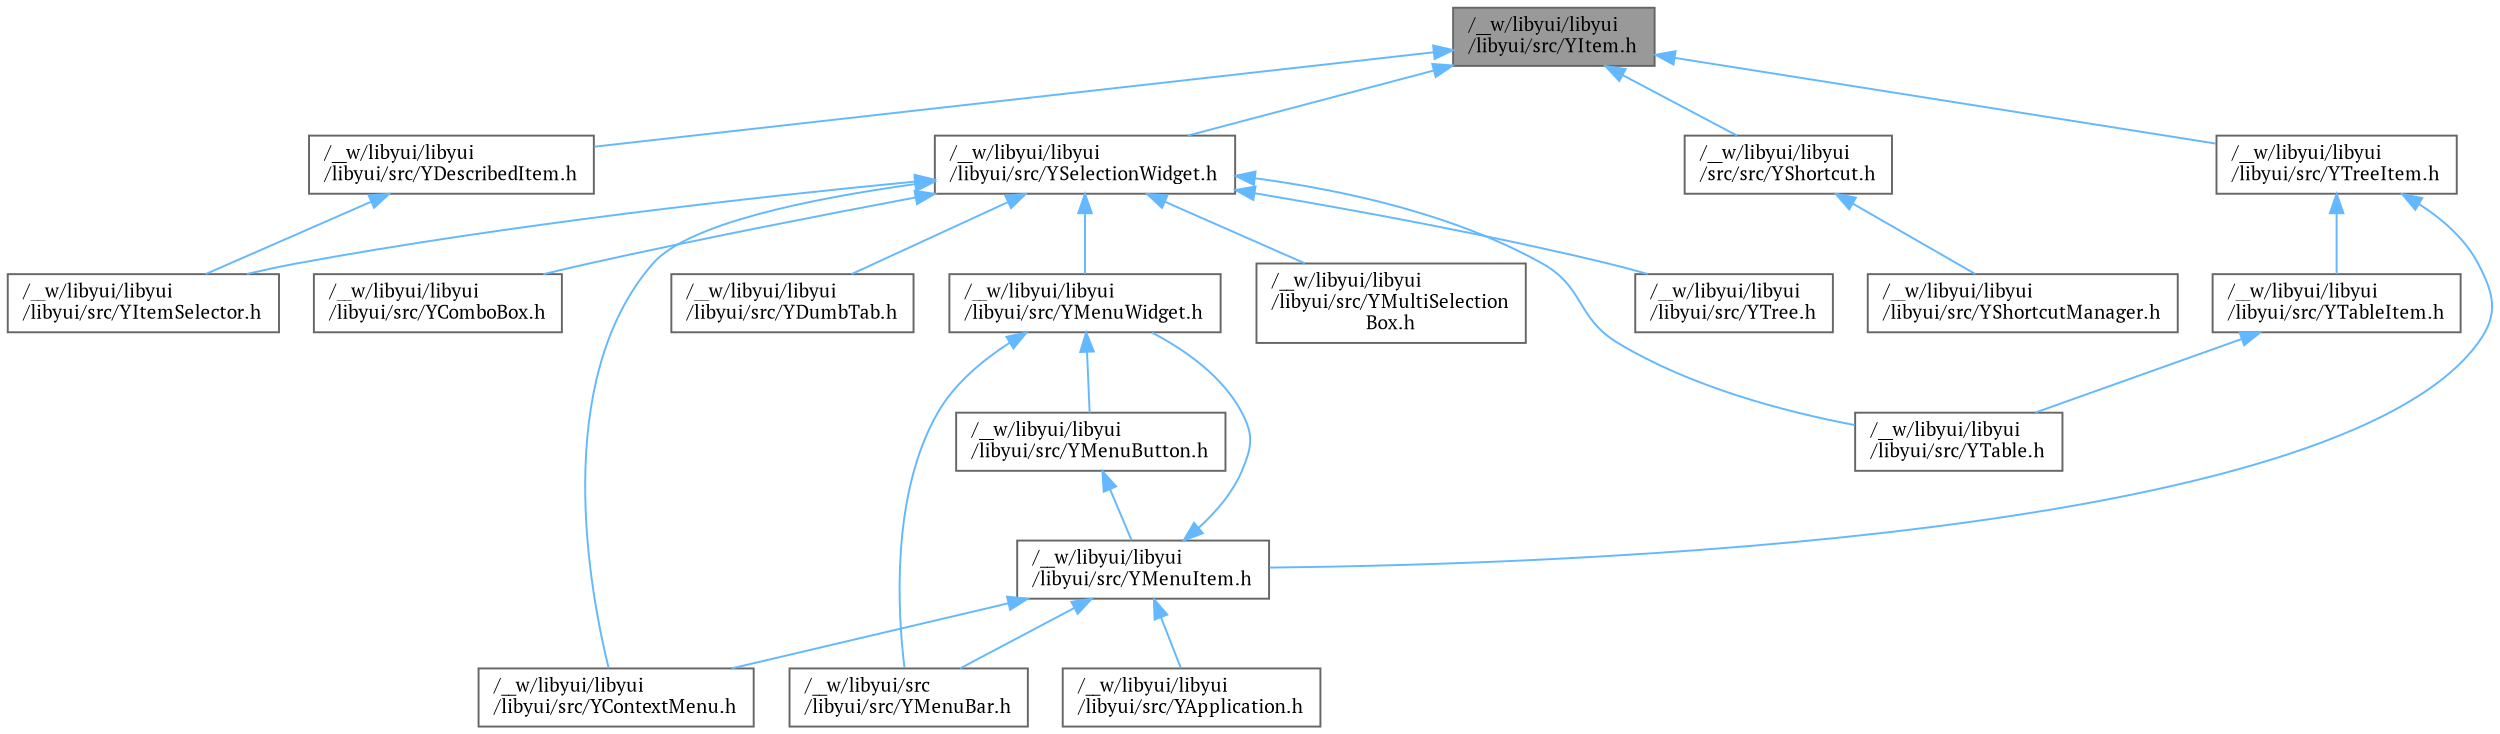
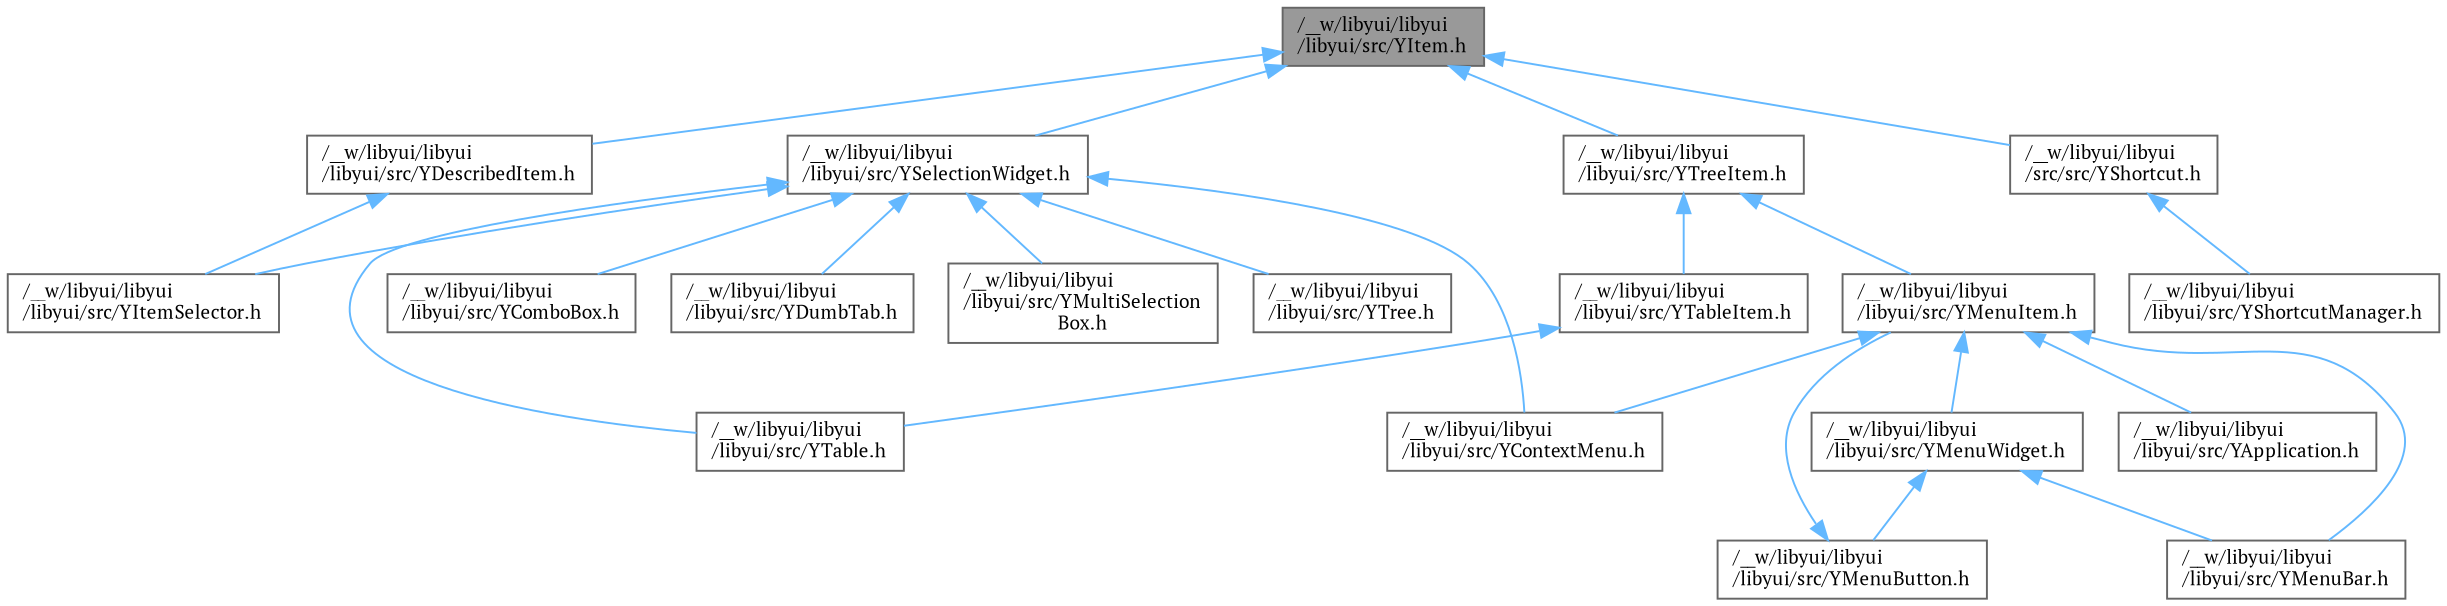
  digraph {
    fontname="PT Serif"
    node [color=grey40 fillcolor=white fontname="PT Serif" fontsize=10 shape=box style=filled]
    edge [color=steelblue1 dir=back fontname="PT Serif" fontsize=10 labelfontname=Helvetica labelfontsize=10 style=solid]
    n1 [color=gray40 fillcolor=grey60 fontcolor=black height=0.2 label="/__w/libyui/libyui\l/libyui/src/YItem.h" width=0.4]
    n2 [height=0.2 label="/__w/libyui/libyui\l/libyui/src/YDescribedItem.h" width=0.4]
    n3 [height=0.2 label="/__w/libyui/libyui\l/libyui/src/YSelectionWidget.h" width=0.4]
    n4 [height=0.2 label="/__w/libyui/libyui\l/src/src/YShortcut.h" width=0.4]
    n5 [height=0.2 label="/__w/libyui/libyui\l/libyui/src/YTreeItem.h" width=0.4]
    n6 [height=0.2 label="/__w/libyui/libyui\l/libyui/src/YItemSelector.h" width=0.4]
    n7 [height=0.2 label="/__w/libyui/libyui\l/libyui/src/YComboBox.h" width=0.4]
    n8 [height=0.2 label="/__w/libyui/libyui\l/libyui/src/YContextMenu.h" width=0.4]
    n9 [height=0.2 label="/__w/libyui/libyui\l/libyui/src/YDumbTab.h" width=0.4]
    n10 [height=0.2 label="/__w/libyui/libyui\l/libyui/src/YMenuWidget.h" width=0.4]
    n11 [height=0.2 label="/__w/libyui/libyui\l/libyui/src/YMultiSelection\lBox.h" width=0.4]
    n12 [height=0.2 label="/__w/libyui/libyui\l/libyui/src/YTable.h" width=0.4]
    n13 [height=0.2 label="/__w/libyui/libyui\l/libyui/src/YTree.h" width=0.4]
    n14 [height=0.2 label="/__w/libyui/libyui\l/libyui/src/YShortcutManager.h" width=0.4]
    n15 [height=0.2 label="/__w/libyui/libyui\l/libyui/src/YMenuItem.h" width=0.4]
    n16 [height=0.2 label="/__w/libyui/libyui\l/libyui/src/YTableItem.h" width=0.4]
-   n17 [height=0.2 label="/__w/libyui/src\l/libyui/src/YMenuBar.h" width=0.4]
+   n17 [height=0.2 label="/__w/libyui/libyui\l/libyui/src/YMenuBar.h" width=0.4]
    n18 [height=0.2 label="/__w/libyui/libyui\l/libyui/src/YMenuButton.h" width=0.4]
    n19 [height=0.2 label="/__w/libyui/libyui\l/libyui/src/YApplication.h" width=0.4]
    n1 -> n2
    n1 -> n3
    n1 -> n4
    n1 -> n5
    n2 -> n6
    n3 -> n6
    n3 -> n7
    n3 -> n8
    n3 -> n9
-   n3 -> n10
    n3 -> n11
    n3 -> n12
    n3 -> n13
    n4 -> n14
    n5 -> n15
    n5 -> n16
    n10 -> n17
    n10 -> n18
    n15 -> n8
    n15 -> n10
    n15 -> n17
    n15 -> n19
    n16 -> n12
    n18 -> n15
  }
